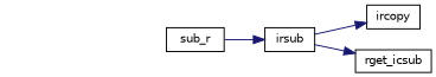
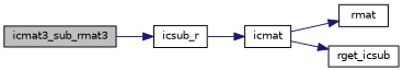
  digraph {
    rankdir=LR
    node [color=black fillcolor=white fontname=Helvetica fontsize=10 shape=record style=filled]
    edge [color=midnightblue fontname=Helvetica fontsize=10 labelfontname=Helvetica labelfontsize=10 style=solid]
-   n2 [height=0.2 label=sub_r width=0.4]
-   n3 [height=0.2 label=irsub width=0.4]
-   n4 [height=0.2 label=ircopy width=0.4]
+   n1 [fillcolor=grey75 fontcolor=black height=0.2 label=icmat3_sub_rmat3 width=0.4]
+   n2 [height=0.2 label=icsub_r width=0.4]
+   n3 [height=0.2 label=icmat width=0.4]
+   n4 [height=0.2 label=rmat width=0.4]
    n5 [height=0.2 label=rget_icsub width=0.4]
+   n1 -> n2
    n2 -> n3
    n3 -> n4
    n3 -> n5
  }
